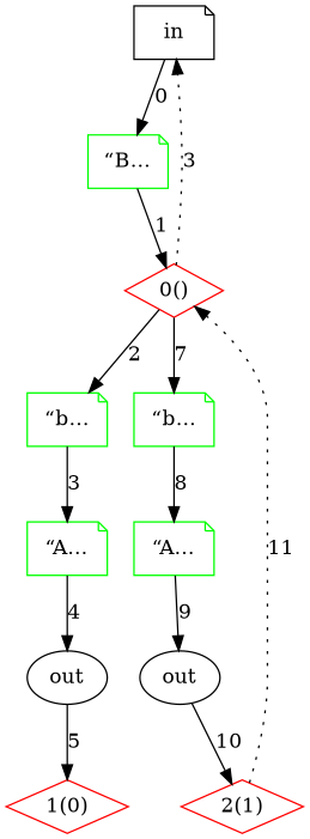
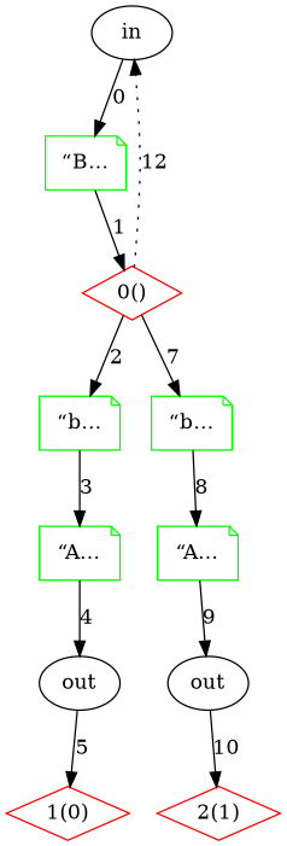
  digraph {
    rankdir=TB
    node [shape=note color=green]
    edge [style=solid]
-   n1 [label=in color=""]
+   n1 [label=in shape=ellipse color=""]
    n2 [label="“B…"]
    n3 [color=red label="0()" shape=diamond]
    n4 [label="“b…"]
    n5 [label="“b…"]
    n6 [label="“A…"]
    n7 [label="“A…"]
    n8 [label=out shape=ellipse color=""]
    n9 [color=red label="1(0)" shape=diamond]
    n10 [label=out shape=ellipse color=""]
    n11 [color=red label="2(1)" shape=diamond]
    n1 -> n2 [label=0]
    n2 -> n3 [label=1]
-   n3 -> n1 [label=3 style=dotted]
+   n3 -> n1 [label=12 style=dotted]
    n3 -> n4 [label=2]
    n3 -> n5 [label=7]
    n4 -> n6 [label=3]
    n5 -> n7 [label=8]
    n6 -> n8 [label=4]
    n7 -> n10 [label=9]
    n8 -> n9 [label=5]
    n10 -> n11 [label=10]
-   n11 -> n3 [label=11 style=dotted]
  }
